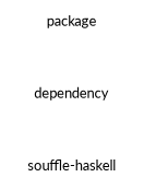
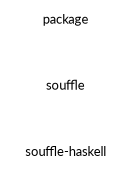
  digraph {
    rankdir=TB
    fontname=Lato
    node [color=white style="filled,solid" fontname=Lato]
    edge [color=white fontcolor=white fontname=Lato]
    package
-   dependency
+   dependency [label=souffle]
    "souffle-haskell"
    package -> dependency
    dependency -> "souffle-haskell"
  }
